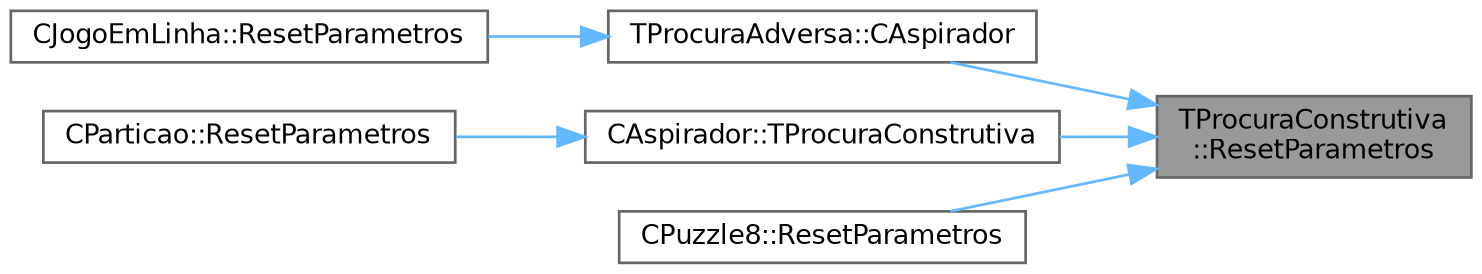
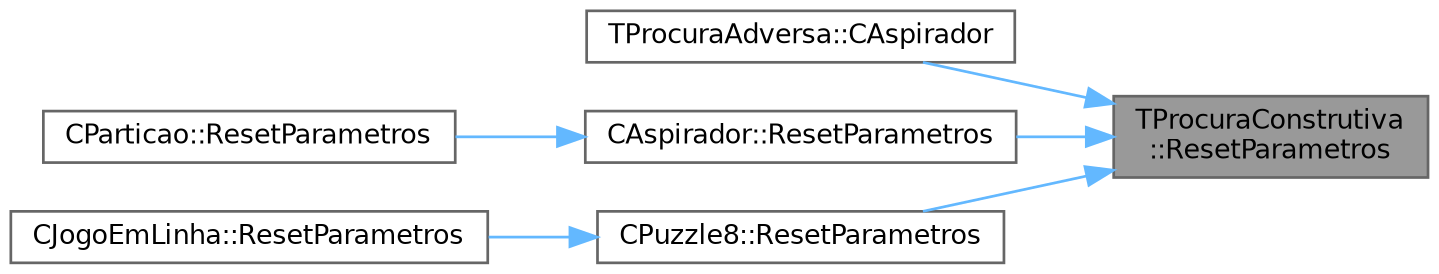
  digraph {
    rankdir=RL
    node [color=grey40 fillcolor=white fontname=Helvetica fontsize=10 shape=box style=filled]
    edge [color=steelblue1 dir=back fontname=Helvetica fontsize=10 labelfontname=Helvetica labelfontsize=10 style=solid]
    n1 [color=gray40 fillcolor=grey60 fontcolor=black height=0.2 label="TProcuraConstrutiva\l::ResetParametros" width=0.4]
    n2 [height=0.2 label="TProcuraAdversa::CAspirador" width=0.4]
-   n3 [height=0.2 label="CAspirador::TProcuraConstrutiva" width=0.4]
+   n3 [height=0.2 label="CAspirador::ResetParametros" width=0.4]
    n4 [height=0.2 label="CPuzzle8::ResetParametros" width=0.4]
    n5 [height=0.2 label="CJogoEmLinha::ResetParametros" width=0.4]
    n6 [height=0.2 label="CParticao::ResetParametros" width=0.4]
    n1 -> n2
    n1 -> n3
    n1 -> n4
-   n2 -> n5
+   n4 -> n5
    n3 -> n6
  }
